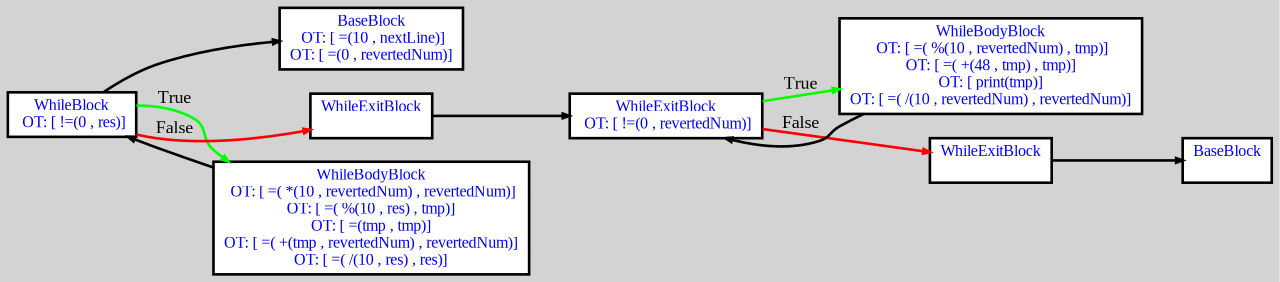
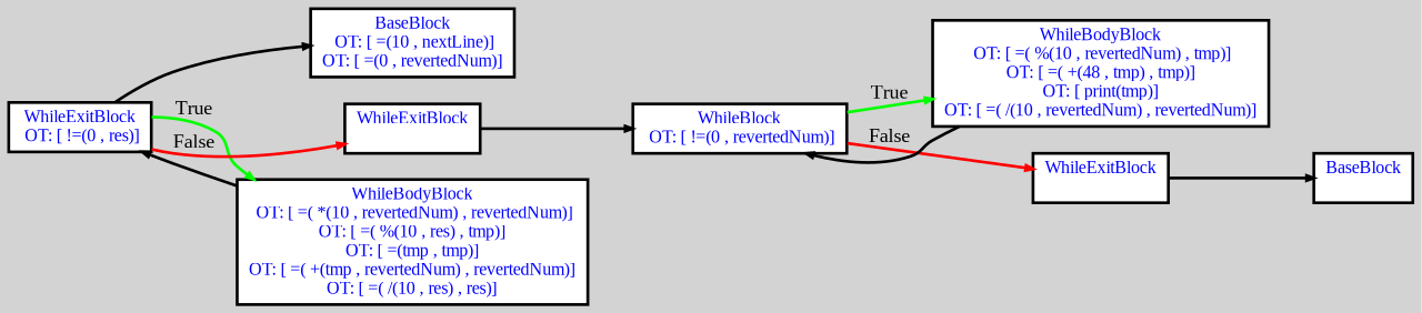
  digraph {
    bgcolor=lightgrey
    fontname="Liberation Serif"
    ordering=out
    rankdir=LR
    ranksep=.4
    node [color=black fillcolor=white fixedsize=false fontcolor=blue fontname="Liberation Serif" fontsize=12 shape=box style="filled, solid, bold"]
    edge [arrowsize=.5 color=black fontname="Liberation Serif" style=bold]
    n1 [height=.25 label="BaseBlock\n OT: [ =(10 , nextLine)]\nOT: [ =(0 , revertedNum)]\n" width=.25]
-   n2 [height=.25 label="WhileBlock\n OT: [ !=(0 , res)]\n" width=.25]
+   n2 [height=.25 label="WhileExitBlock\n OT: [ !=(0 , res)]\n" width=.25]
    n3 [height=.25 label="WhileBodyBlock\n OT: [ =( *(10 , revertedNum) , revertedNum)]\nOT: [ =( %(10 , res) , tmp)]\nOT: [ =(tmp , tmp)]\nOT: [ =( +(tmp , revertedNum) , revertedNum)]\nOT: [ =( /(10 , res) , res)]\n" width=.25]
    n4 [height=.25 label="WhileExitBlock\n " width=.25]
-   n5 [height=.25 label="WhileExitBlock\n OT: [ !=(0 , revertedNum)]\n" width=.25]
+   n5 [height=.25 label="WhileBlock\n OT: [ !=(0 , revertedNum)]\n" width=.25]
    n6 [height=.25 label="WhileBodyBlock\n OT: [ =( %(10 , revertedNum) , tmp)]\nOT: [ =( +(48 , tmp) , tmp)]\nOT: [ print(tmp)]\nOT: [ =( /(10 , revertedNum) , revertedNum)]\n" width=.25]
    n7 [height=.25 label="WhileExitBlock\n " width=.25]
    n8 [height=.25 label="BaseBlock\n " width=.25]
    n2 -> n1
    n2 -> n3 [color=green label=True]
    n2 -> n4 [color=red label=False]
    n3 -> n2
    n4 -> n5
    n5 -> n6 [color=green label=True]
    n5 -> n7 [color=red label=False]
    n6 -> n5
    n7 -> n8
  }
